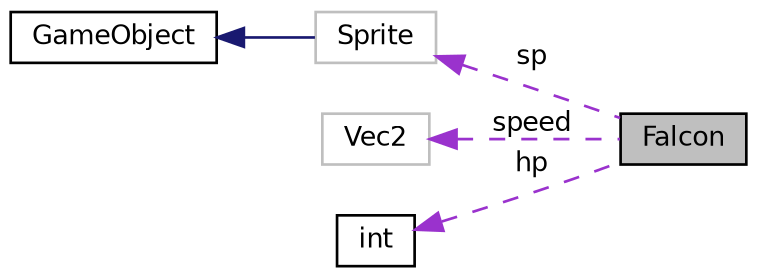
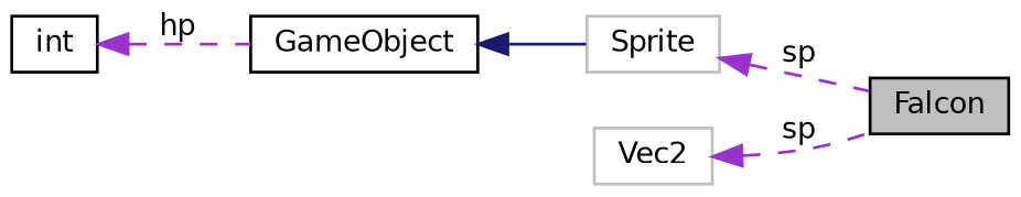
  digraph {
    fontname="DejaVu Sans"
    rankdir=LR
    node [color=black fillcolor=white fontname="DejaVu Sans" fontsize=10 shape=record style=filled]
    edge [color=darkorchid3 dir=back fontname="DejaVu Sans" fontsize=10 labelfontname=Helvetica labelfontsize=10 style=dashed]
    n1 [fillcolor=grey75 fontcolor=black height=0.2 label=Falcon width=0.4]
    n2 [height=0.2 label=GameObject width=0.4]
    n3 [color=grey75 height=0.2 label=Sprite width=0.4]
    n4 [color=grey75 height=0.2 label=Vec2 width=0.4]
    n5 [height=0.2 label=int width=0.4]
    n2 -> n3 [color=midnightblue style=solid]
    n3 -> n1 [label=" sp"]
-   n4 -> n1 [label=" speed"]
-   n5 -> n1 [label=" hp"]
+   n4 -> n1 [label=" sp"]
+   n5 -> n2 [label=" hp"]
  }
